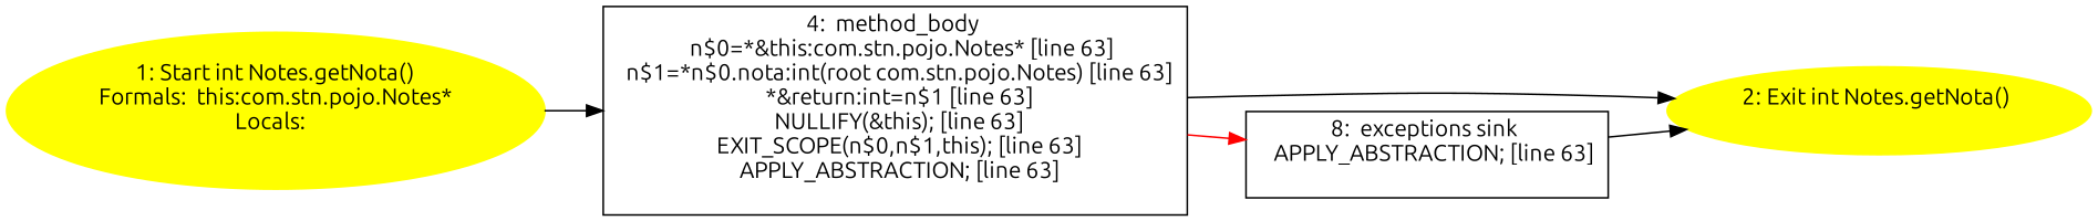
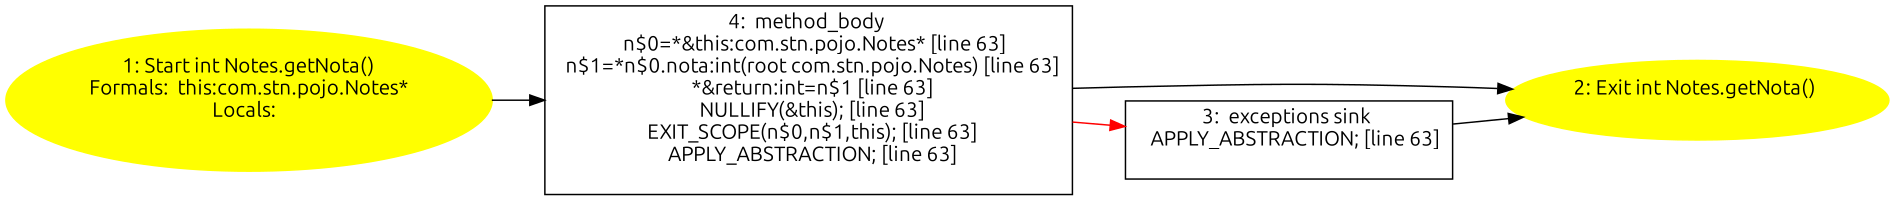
  digraph {
    rankdir=LR
    fontname=Ubuntu
    node [fontname=Ubuntu]
    edge [fontname=Ubuntu]
    n1 [color=yellow label="1: Start int Notes.getNota()\nFormals:  this:com.stn.pojo.Notes*\nLocals:  \n  " style=filled]
    n2 [label="4:  method_body \n   n$0=*&this:com.stn.pojo.Notes* [line 63]\n  n$1=*n$0.nota:int(root com.stn.pojo.Notes) [line 63]\n  *&return:int=n$1 [line 63]\n  NULLIFY(&this); [line 63]\n  EXIT_SCOPE(n$0,n$1,this); [line 63]\n  APPLY_ABSTRACTION; [line 63]\n " shape=box]
    n3 [color=yellow label="2: Exit int Notes.getNota() \n  " style=filled]
-   n4 [label="8:  exceptions sink \n   APPLY_ABSTRACTION; [line 63]\n " shape=box]
+   n4 [label="3:  exceptions sink \n   APPLY_ABSTRACTION; [line 63]\n " shape=box]
    n1 -> n2
    n2 -> n3
    n2 -> n4 [color=red]
    n4 -> n3
  }
